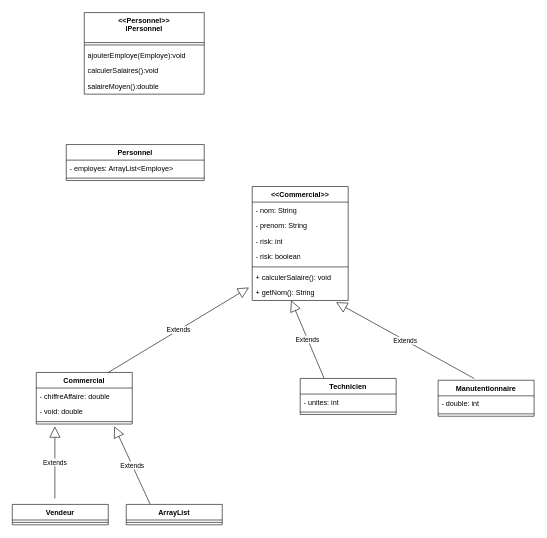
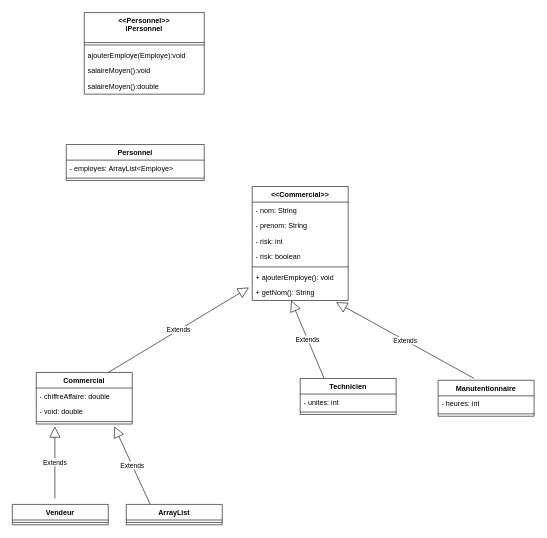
  <mxCell id="0" />
  <mxCell id="1" parent="0" />
  <mxCell id="2" value="&amp;lt;&amp;lt;Commercial&amp;gt;&amp;gt;" style="swimlane;fontStyle=1;align=center;verticalAlign=top;childLayout=stackLayout;horizontal=1;startSize=26;horizontalStack=0;resizeParent=1;resizeParentMax=0;resizeLast=0;collapsible=1;marginBottom=0;whiteSpace=wrap;html=1;" vertex="1" parent="1"><mxGeometry x="420" y="310" width="160" height="190" as="geometry" /></mxCell>
  <mxCell id="3" value="- nom: String" style="text;strokeColor=none;fillColor=none;align=left;verticalAlign=top;spacingLeft=4;spacingRight=4;overflow=hidden;rotatable=0;points=[[0,0.5],[1,0.5]];portConstraint=eastwest;whiteSpace=wrap;html=1;" vertex="1" parent="2"><mxGeometry y="26" width="160" height="26" as="geometry" /></mxCell>
  <mxCell id="4" value="- prenom: String" style="text;strokeColor=none;fillColor=none;align=left;verticalAlign=top;spacingLeft=4;spacingRight=4;overflow=hidden;rotatable=0;points=[[0,0.5],[1,0.5]];portConstraint=eastwest;whiteSpace=wrap;html=1;" vertex="1" parent="2"><mxGeometry y="52" width="160" height="26" as="geometry" /></mxCell>
  <mxCell id="5" value="- risk: int" style="text;strokeColor=none;fillColor=none;align=left;verticalAlign=top;spacingLeft=4;spacingRight=4;overflow=hidden;rotatable=0;points=[[0,0.5],[1,0.5]];portConstraint=eastwest;whiteSpace=wrap;html=1;" vertex="1" parent="2"><mxGeometry y="78" width="160" height="26" as="geometry" /></mxCell>
  <mxCell id="6" value="- risk: boolean" style="text;strokeColor=none;fillColor=none;align=left;verticalAlign=top;spacingLeft=4;spacingRight=4;overflow=hidden;rotatable=0;points=[[0,0.5],[1,0.5]];portConstraint=eastwest;whiteSpace=wrap;html=1;" vertex="1" parent="2"><mxGeometry y="104" width="160" height="26" as="geometry" /></mxCell>
  <mxCell id="7" value="" style="line;strokeWidth=1;fillColor=none;align=left;verticalAlign=middle;spacingTop=-1;spacingLeft=3;spacingRight=3;rotatable=0;labelPosition=right;points=[];portConstraint=eastwest;strokeColor=inherit;" vertex="1" parent="2"><mxGeometry y="130" width="160" height="8" as="geometry" /></mxCell>
- <mxCell id="8" value="+&amp;nbsp;calculerSalaire&lt;span style=&quot;background-color: initial;&quot;&gt;(): void&lt;br&gt;&lt;br&gt;&lt;/span&gt;&lt;div style=&quot;background-color:#191d1f;padding:0px 0px 0px 2px;&quot;&gt;&lt;div style=&quot;color: rgb(199, 205, 209); font-family: &amp;quot;Courier New&amp;quot;; font-size: 14pt;&quot;&gt;&lt;p style=&quot;background-color:#32393e;margin:0;&quot;&gt;&lt;span style=&quot;color:#d8d8d8;&quot;&gt;&lt;/span&gt;&lt;/p&gt;&lt;/div&gt;&lt;/div&gt;" style="text;strokeColor=none;fillColor=none;align=left;verticalAlign=top;spacingLeft=4;spacingRight=4;overflow=hidden;rotatable=0;points=[[0,0.5],[1,0.5]];portConstraint=eastwest;whiteSpace=wrap;html=1;" vertex="1" parent="2"><mxGeometry y="138" width="160" height="26" as="geometry" /></mxCell>
+ <mxCell id="8" value="+&amp;nbsp;ajouterEmploye&lt;span style=&quot;background-color: initial;&quot;&gt;(): void&lt;br&gt;&lt;br&gt;&lt;/span&gt;&lt;div style=&quot;background-color:#191d1f;padding:0px 0px 0px 2px;&quot;&gt;&lt;div style=&quot;color: rgb(199, 205, 209); font-family: &amp;quot;Courier New&amp;quot;; font-size: 14pt;&quot;&gt;&lt;p style=&quot;background-color:#32393e;margin:0;&quot;&gt;&lt;span style=&quot;color:#d8d8d8;&quot;&gt;&lt;/span&gt;&lt;/p&gt;&lt;/div&gt;&lt;/div&gt;" style="text;strokeColor=none;fillColor=none;align=left;verticalAlign=top;spacingLeft=4;spacingRight=4;overflow=hidden;rotatable=0;points=[[0,0.5],[1,0.5]];portConstraint=eastwest;whiteSpace=wrap;html=1;" vertex="1" parent="2"><mxGeometry y="138" width="160" height="26" as="geometry" /></mxCell>
  <mxCell id="9" value="+&amp;nbsp;getNom&lt;span style=&quot;background-color: initial;&quot;&gt;(): String&lt;br&gt;&lt;br&gt;&lt;/span&gt;&lt;div style=&quot;background-color:#191d1f;padding:0px 0px 0px 2px;&quot;&gt;&lt;div style=&quot;color: rgb(199, 205, 209); font-family: &amp;quot;Courier New&amp;quot;; font-size: 14pt;&quot;&gt;&lt;p style=&quot;background-color:#32393e;margin:0;&quot;&gt;&lt;span style=&quot;color:#d8d8d8;&quot;&gt;&lt;/span&gt;&lt;/p&gt;&lt;/div&gt;&lt;/div&gt;" style="text;strokeColor=none;fillColor=none;align=left;verticalAlign=top;spacingLeft=4;spacingRight=4;overflow=hidden;rotatable=0;points=[[0,0.5],[1,0.5]];portConstraint=eastwest;whiteSpace=wrap;html=1;" vertex="1" parent="2"><mxGeometry y="164" width="160" height="26" as="geometry" /></mxCell>
  <mxCell id="10" value="Commercial" style="swimlane;fontStyle=1;align=center;verticalAlign=top;childLayout=stackLayout;horizontal=1;startSize=26;horizontalStack=0;resizeParent=1;resizeParentMax=0;resizeLast=0;collapsible=1;marginBottom=0;whiteSpace=wrap;html=1;" vertex="1" parent="1"><mxGeometry x="60" y="620" width="160" height="86" as="geometry" /></mxCell>
  <mxCell id="11" value="Extends" style="endArrow=block;endSize=16;endFill=0;html=1;rounded=0;entryX=-0.034;entryY=0.169;entryDx=0;entryDy=0;entryPerimeter=0;" edge="1" parent="10" target="9"><mxGeometry width="160" relative="1" as="geometry"><mxPoint x="120" as="sourcePoint" /><mxPoint x="280" as="targetPoint" /></mxGeometry></mxCell>
  <mxCell id="12" value="- chiffreAffaire&lt;span style=&quot;background-color: initial;&quot;&gt;: double&lt;/span&gt;&lt;div style=&quot;background-color:#191d1f;padding:0px 0px 0px 2px;&quot;&gt;&lt;div style=&quot;color: rgb(199, 205, 209); font-family: &amp;quot;Courier New&amp;quot;; font-size: 14pt;&quot;&gt;&lt;p style=&quot;background-color:#32393e;margin:0;&quot;&gt;&lt;span style=&quot;color:#d8d8d8;&quot;&gt;&lt;/span&gt;&lt;/p&gt;&lt;/div&gt;&lt;/div&gt;" style="text;strokeColor=none;fillColor=none;align=left;verticalAlign=top;spacingLeft=4;spacingRight=4;overflow=hidden;rotatable=0;points=[[0,0.5],[1,0.5]];portConstraint=eastwest;whiteSpace=wrap;html=1;" vertex="1" parent="10"><mxGeometry y="26" width="160" height="26" as="geometry" /></mxCell>
  <mxCell id="13" value="- void&lt;span style=&quot;background-color: initial;&quot;&gt;: double&lt;/span&gt;&lt;div style=&quot;background-color:#191d1f;padding:0px 0px 0px 2px;&quot;&gt;&lt;div style=&quot;color: rgb(199, 205, 209); font-family: &amp;quot;Courier New&amp;quot;; font-size: 14pt;&quot;&gt;&lt;p style=&quot;background-color:#32393e;margin:0;&quot;&gt;&lt;span style=&quot;color:#d8d8d8;&quot;&gt;&lt;/span&gt;&lt;/p&gt;&lt;/div&gt;&lt;/div&gt;" style="text;strokeColor=none;fillColor=none;align=left;verticalAlign=top;spacingLeft=4;spacingRight=4;overflow=hidden;rotatable=0;points=[[0,0.5],[1,0.5]];portConstraint=eastwest;whiteSpace=wrap;html=1;" vertex="1" parent="10"><mxGeometry y="52" width="160" height="26" as="geometry" /></mxCell>
  <mxCell id="14" value="" style="line;strokeWidth=1;fillColor=none;align=left;verticalAlign=middle;spacingTop=-1;spacingLeft=3;spacingRight=3;rotatable=0;labelPosition=right;points=[];portConstraint=eastwest;strokeColor=inherit;" vertex="1" parent="10"><mxGeometry y="78" width="160" height="8" as="geometry" /></mxCell>
  <mxCell id="15" value="Vendeur" style="swimlane;fontStyle=1;align=center;verticalAlign=top;childLayout=stackLayout;horizontal=1;startSize=26;horizontalStack=0;resizeParent=1;resizeParentMax=0;resizeLast=0;collapsible=1;marginBottom=0;whiteSpace=wrap;html=1;" vertex="1" parent="1"><mxGeometry x="20" y="840" width="160" height="34" as="geometry" /></mxCell>
  <mxCell id="16" value="" style="line;strokeWidth=1;fillColor=none;align=left;verticalAlign=middle;spacingTop=-1;spacingLeft=3;spacingRight=3;rotatable=0;labelPosition=right;points=[];portConstraint=eastwest;strokeColor=inherit;" vertex="1" parent="15"><mxGeometry y="26" width="160" height="8" as="geometry" /></mxCell>
  <mxCell id="17" value="Extends" style="endArrow=block;endSize=16;endFill=0;html=1;rounded=0;" edge="1" parent="1"><mxGeometry width="160" relative="1" as="geometry"><mxPoint x="91" y="830" as="sourcePoint" /><mxPoint x="91" y="710" as="targetPoint" /></mxGeometry></mxCell>
  <mxCell id="18" value="ArrayList" style="swimlane;fontStyle=1;align=center;verticalAlign=top;childLayout=stackLayout;horizontal=1;startSize=26;horizontalStack=0;resizeParent=1;resizeParentMax=0;resizeLast=0;collapsible=1;marginBottom=0;whiteSpace=wrap;html=1;" vertex="1" parent="1"><mxGeometry x="210" y="840" width="160" height="34" as="geometry" /></mxCell>
  <mxCell id="19" value="" style="line;strokeWidth=1;fillColor=none;align=left;verticalAlign=middle;spacingTop=-1;spacingLeft=3;spacingRight=3;rotatable=0;labelPosition=right;points=[];portConstraint=eastwest;strokeColor=inherit;" vertex="1" parent="18"><mxGeometry y="26" width="160" height="8" as="geometry" /></mxCell>
  <mxCell id="20" value="Extends" style="endArrow=block;endSize=16;endFill=0;html=1;rounded=0;entryX=0.813;entryY=1.5;entryDx=0;entryDy=0;entryPerimeter=0;exitX=0.25;exitY=0;exitDx=0;exitDy=0;" edge="1" parent="1" source="18" target="14"><mxGeometry width="160" relative="1" as="geometry"><mxPoint x="200" y="827" as="sourcePoint" /><mxPoint x="200" y="732" as="targetPoint" /></mxGeometry></mxCell>
  <mxCell id="21" value="Technicien" style="swimlane;fontStyle=1;align=center;verticalAlign=top;childLayout=stackLayout;horizontal=1;startSize=26;horizontalStack=0;resizeParent=1;resizeParentMax=0;resizeLast=0;collapsible=1;marginBottom=0;whiteSpace=wrap;html=1;" vertex="1" parent="1"><mxGeometry x="500" y="630" width="160" height="60" as="geometry" /></mxCell>
  <mxCell id="22" value="- unites&lt;span style=&quot;background-color: initial;&quot;&gt;: int&lt;/span&gt;&lt;div style=&quot;background-color:#191d1f;padding:0px 0px 0px 2px;&quot;&gt;&lt;div style=&quot;color: rgb(199, 205, 209); font-family: &amp;quot;Courier New&amp;quot;; font-size: 14pt;&quot;&gt;&lt;p style=&quot;background-color:#32393e;margin:0;&quot;&gt;&lt;span style=&quot;color:#d8d8d8;&quot;&gt;&lt;/span&gt;&lt;/p&gt;&lt;/div&gt;&lt;/div&gt;" style="text;strokeColor=none;fillColor=none;align=left;verticalAlign=top;spacingLeft=4;spacingRight=4;overflow=hidden;rotatable=0;points=[[0,0.5],[1,0.5]];portConstraint=eastwest;whiteSpace=wrap;html=1;" vertex="1" parent="21"><mxGeometry y="26" width="160" height="26" as="geometry" /></mxCell>
  <mxCell id="23" value="" style="line;strokeWidth=1;fillColor=none;align=left;verticalAlign=middle;spacingTop=-1;spacingLeft=3;spacingRight=3;rotatable=0;labelPosition=right;points=[];portConstraint=eastwest;strokeColor=inherit;" vertex="1" parent="21"><mxGeometry y="52" width="160" height="8" as="geometry" /></mxCell>
  <mxCell id="24" value="Extends" style="endArrow=block;endSize=16;endFill=0;html=1;rounded=0;entryX=-0.034;entryY=0.169;entryDx=0;entryDy=0;entryPerimeter=0;exitX=0.25;exitY=0;exitDx=0;exitDy=0;" edge="1" parent="1" source="21"><mxGeometry width="160" relative="1" as="geometry"><mxPoint x="540" y="620" as="sourcePoint" /><mxPoint x="485" y="500" as="targetPoint" /></mxGeometry></mxCell>
  <mxCell id="25" value="Manutentionnaire" style="swimlane;fontStyle=1;align=center;verticalAlign=top;childLayout=stackLayout;horizontal=1;startSize=26;horizontalStack=0;resizeParent=1;resizeParentMax=0;resizeLast=0;collapsible=1;marginBottom=0;whiteSpace=wrap;html=1;" vertex="1" parent="1"><mxGeometry x="730" y="633" width="160" height="60" as="geometry" /></mxCell>
- <mxCell id="26" value="- double&lt;span style=&quot;background-color: initial;&quot;&gt;: int&lt;/span&gt;&lt;div style=&quot;background-color:#191d1f;padding:0px 0px 0px 2px;&quot;&gt;&lt;div style=&quot;color: rgb(199, 205, 209); font-family: &amp;quot;Courier New&amp;quot;; font-size: 14pt;&quot;&gt;&lt;p style=&quot;background-color:#32393e;margin:0;&quot;&gt;&lt;span style=&quot;color:#d8d8d8;&quot;&gt;&lt;/span&gt;&lt;/p&gt;&lt;/div&gt;&lt;/div&gt;" style="text;strokeColor=none;fillColor=none;align=left;verticalAlign=top;spacingLeft=4;spacingRight=4;overflow=hidden;rotatable=0;points=[[0,0.5],[1,0.5]];portConstraint=eastwest;whiteSpace=wrap;html=1;" vertex="1" parent="25"><mxGeometry y="26" width="160" height="26" as="geometry" /></mxCell>
+ <mxCell id="26" value="- heures&lt;span style=&quot;background-color: initial;&quot;&gt;: int&lt;/span&gt;&lt;div style=&quot;background-color:#191d1f;padding:0px 0px 0px 2px;&quot;&gt;&lt;div style=&quot;color: rgb(199, 205, 209); font-family: &amp;quot;Courier New&amp;quot;; font-size: 14pt;&quot;&gt;&lt;p style=&quot;background-color:#32393e;margin:0;&quot;&gt;&lt;span style=&quot;color:#d8d8d8;&quot;&gt;&lt;/span&gt;&lt;/p&gt;&lt;/div&gt;&lt;/div&gt;" style="text;strokeColor=none;fillColor=none;align=left;verticalAlign=top;spacingLeft=4;spacingRight=4;overflow=hidden;rotatable=0;points=[[0,0.5],[1,0.5]];portConstraint=eastwest;whiteSpace=wrap;html=1;" vertex="1" parent="25"><mxGeometry y="26" width="160" height="26" as="geometry" /></mxCell>
  <mxCell id="27" value="" style="line;strokeWidth=1;fillColor=none;align=left;verticalAlign=middle;spacingTop=-1;spacingLeft=3;spacingRight=3;rotatable=0;labelPosition=right;points=[];portConstraint=eastwest;strokeColor=inherit;" vertex="1" parent="25"><mxGeometry y="52" width="160" height="8" as="geometry" /></mxCell>
  <mxCell id="28" value="Extends" style="endArrow=block;endSize=16;endFill=0;html=1;rounded=0;entryX=-0.034;entryY=0.169;entryDx=0;entryDy=0;entryPerimeter=0;" edge="1" parent="1"><mxGeometry width="160" relative="1" as="geometry"><mxPoint x="790" y="630" as="sourcePoint" /><mxPoint x="560" y="503" as="targetPoint" /></mxGeometry></mxCell>
  <mxCell id="29" value="&amp;lt;&amp;lt;Personnel&amp;gt;&amp;gt;&lt;br&gt;IPersonnel" style="swimlane;fontStyle=1;align=center;verticalAlign=top;childLayout=stackLayout;horizontal=1;startSize=50;horizontalStack=0;resizeParent=1;resizeParentMax=0;resizeLast=0;collapsible=1;marginBottom=0;whiteSpace=wrap;html=1;" vertex="1" parent="1"><mxGeometry x="140" y="20" width="200" height="136" as="geometry" /></mxCell>
  <mxCell id="30" value="" style="line;strokeWidth=1;fillColor=none;align=left;verticalAlign=middle;spacingTop=-1;spacingLeft=3;spacingRight=3;rotatable=0;labelPosition=right;points=[];portConstraint=eastwest;strokeColor=inherit;" vertex="1" parent="29"><mxGeometry y="50" width="200" height="8" as="geometry" /></mxCell>
  <mxCell id="31" value="ajouterEmploye(Employe):void&lt;span style=&quot;background-color: initial;&quot;&gt;&lt;br&gt;&lt;/span&gt;&lt;div style=&quot;background-color:#191d1f;padding:0px 0px 0px 2px;&quot;&gt;&lt;div style=&quot;color: rgb(199, 205, 209); font-family: &amp;quot;Courier New&amp;quot;; font-size: 14pt;&quot;&gt;&lt;p style=&quot;background-color:#32393e;margin:0;&quot;&gt;&lt;span style=&quot;color:#d8d8d8;&quot;&gt;&lt;/span&gt;&lt;/p&gt;&lt;/div&gt;&lt;/div&gt;" style="text;strokeColor=none;fillColor=none;align=left;verticalAlign=top;spacingLeft=4;spacingRight=4;overflow=hidden;rotatable=0;points=[[0,0.5],[1,0.5]];portConstraint=eastwest;whiteSpace=wrap;html=1;" vertex="1" parent="29"><mxGeometry y="58" width="200" height="26" as="geometry" /></mxCell>
- <mxCell id="32" value="&lt;span style=&quot;background-color: initial;&quot;&gt;calculerSalaires():void&lt;br&gt;&lt;br&gt;&lt;/span&gt;&lt;div style=&quot;background-color:#191d1f;padding:0px 0px 0px 2px;&quot;&gt;&lt;div style=&quot;color: rgb(199, 205, 209); font-family: &amp;quot;Courier New&amp;quot;; font-size: 14pt;&quot;&gt;&lt;p style=&quot;background-color:#32393e;margin:0;&quot;&gt;&lt;span style=&quot;color:#d8d8d8;&quot;&gt;&lt;/span&gt;&lt;/p&gt;&lt;/div&gt;&lt;/div&gt;" style="text;strokeColor=none;fillColor=none;align=left;verticalAlign=top;spacingLeft=4;spacingRight=4;overflow=hidden;rotatable=0;points=[[0,0.5],[1,0.5]];portConstraint=eastwest;whiteSpace=wrap;html=1;" vertex="1" parent="29"><mxGeometry y="84" width="200" height="26" as="geometry" /></mxCell>
+ <mxCell id="32" value="&lt;span style=&quot;background-color: initial;&quot;&gt;salaireMoyen():void&lt;br&gt;&lt;br&gt;&lt;/span&gt;&lt;div style=&quot;background-color:#191d1f;padding:0px 0px 0px 2px;&quot;&gt;&lt;div style=&quot;color: rgb(199, 205, 209); font-family: &amp;quot;Courier New&amp;quot;; font-size: 14pt;&quot;&gt;&lt;p style=&quot;background-color:#32393e;margin:0;&quot;&gt;&lt;span style=&quot;color:#d8d8d8;&quot;&gt;&lt;/span&gt;&lt;/p&gt;&lt;/div&gt;&lt;/div&gt;" style="text;strokeColor=none;fillColor=none;align=left;verticalAlign=top;spacingLeft=4;spacingRight=4;overflow=hidden;rotatable=0;points=[[0,0.5],[1,0.5]];portConstraint=eastwest;whiteSpace=wrap;html=1;" vertex="1" parent="29"><mxGeometry y="84" width="200" height="26" as="geometry" /></mxCell>
  <mxCell id="33" value="&lt;span style=&quot;background-color: initial;&quot;&gt;salaireMoyen():double&lt;br&gt;&lt;br&gt;&lt;/span&gt;&lt;div style=&quot;background-color:#191d1f;padding:0px 0px 0px 2px;&quot;&gt;&lt;div style=&quot;color: rgb(199, 205, 209); font-family: &amp;quot;Courier New&amp;quot;; font-size: 14pt;&quot;&gt;&lt;p style=&quot;background-color:#32393e;margin:0;&quot;&gt;&lt;span style=&quot;color:#d8d8d8;&quot;&gt;&lt;/span&gt;&lt;/p&gt;&lt;/div&gt;&lt;/div&gt;" style="text;strokeColor=none;fillColor=none;align=left;verticalAlign=top;spacingLeft=4;spacingRight=4;overflow=hidden;rotatable=0;points=[[0,0.5],[1,0.5]];portConstraint=eastwest;whiteSpace=wrap;html=1;" vertex="1" parent="29"><mxGeometry y="110" width="200" height="26" as="geometry" /></mxCell>
  <mxCell id="34" value="Personnel" style="swimlane;fontStyle=1;align=center;verticalAlign=top;childLayout=stackLayout;horizontal=1;startSize=26;horizontalStack=0;resizeParent=1;resizeParentMax=0;resizeLast=0;collapsible=1;marginBottom=0;whiteSpace=wrap;html=1;" vertex="1" parent="1"><mxGeometry x="110" y="240" width="230" height="60" as="geometry" /></mxCell>
  <mxCell id="35" value="- employes: ArrayList&amp;lt;Employe&amp;gt;" style="text;strokeColor=none;fillColor=none;align=left;verticalAlign=top;spacingLeft=4;spacingRight=4;overflow=hidden;rotatable=0;points=[[0,0.5],[1,0.5]];portConstraint=eastwest;whiteSpace=wrap;html=1;" vertex="1" parent="34"><mxGeometry y="26" width="230" height="26" as="geometry" /></mxCell>
  <mxCell id="36" value="" style="line;strokeWidth=1;fillColor=none;align=left;verticalAlign=middle;spacingTop=-1;spacingLeft=3;spacingRight=3;rotatable=0;labelPosition=right;points=[];portConstraint=eastwest;strokeColor=inherit;" vertex="1" parent="34"><mxGeometry y="52" width="230" height="8" as="geometry" /></mxCell>
